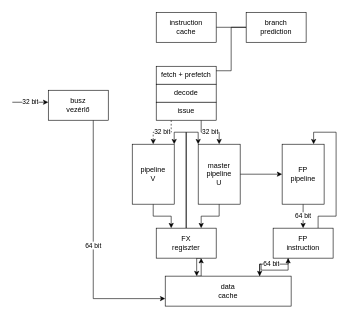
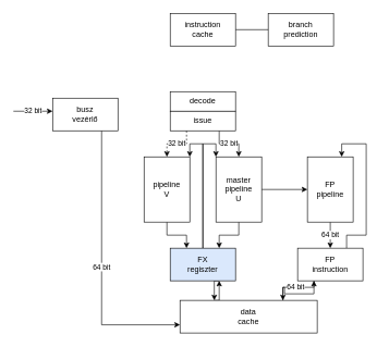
  <mxCell id="0" />
  <mxCell id="1" parent="0" />
- <mxCell id="2" value="fetch + prefetch" style="rounded=0;whiteSpace=wrap;html=1;" vertex="1" parent="1"><mxGeometry x="260" y="110" width="100" height="30" as="geometry" /></mxCell>
- <mxCell id="3" style="edgeStyle=orthogonalEdgeStyle;rounded=0;orthogonalLoop=1;jettySize=auto;html=1;entryX=1;entryY=0.25;entryDx=0;entryDy=0;endArrow=none;endFill=0;" edge="1" parent="1" source="4" target="2"><mxGeometry relative="1" as="geometry" /></mxCell>
  <mxCell id="4" value="&lt;div&gt;branch&lt;/div&gt;&lt;div&gt;prediction&lt;br&gt;&lt;/div&gt;" style="rounded=0;whiteSpace=wrap;html=1;" vertex="1" parent="1"><mxGeometry x="410" y="20" width="100" height="50" as="geometry" /></mxCell>
  <mxCell id="5" style="edgeStyle=orthogonalEdgeStyle;rounded=0;orthogonalLoop=1;jettySize=auto;html=1;exitX=1;exitY=0.5;exitDx=0;exitDy=0;entryX=0;entryY=0.5;entryDx=0;entryDy=0;endArrow=none;endFill=0;" edge="1" parent="1" source="6" target="4"><mxGeometry relative="1" as="geometry" /></mxCell>
  <mxCell id="6" value="&lt;div&gt;instruction&lt;/div&gt;&lt;div&gt;cache&lt;br&gt;&lt;/div&gt;" style="rounded=0;whiteSpace=wrap;html=1;" vertex="1" parent="1"><mxGeometry x="260" y="20" width="100" height="50" as="geometry" /></mxCell>
  <mxCell id="7" value="decode" style="rounded=0;whiteSpace=wrap;html=1;" vertex="1" parent="1"><mxGeometry x="260" y="140" width="100" height="30" as="geometry" /></mxCell>
  <mxCell id="8" value="32 bit" style="edgeStyle=orthogonalEdgeStyle;rounded=0;orthogonalLoop=1;jettySize=auto;html=1;exitX=0.25;exitY=1;exitDx=0;exitDy=0;entryX=0.5;entryY=0;entryDx=0;entryDy=0;dashed=1;" edge="1" parent="1" source="10" target="12"><mxGeometry relative="1" as="geometry" /></mxCell>
  <mxCell id="9" value="32 bit" style="edgeStyle=orthogonalEdgeStyle;rounded=0;orthogonalLoop=1;jettySize=auto;html=1;exitX=0.75;exitY=1;exitDx=0;exitDy=0;" edge="1" parent="1" source="10" target="15"><mxGeometry relative="1" as="geometry" /></mxCell>
  <mxCell id="10" value="issue" style="rounded=0;whiteSpace=wrap;html=1;" vertex="1" parent="1"><mxGeometry x="260" y="170" width="100" height="30" as="geometry" /></mxCell>
  <mxCell id="11" style="edgeStyle=orthogonalEdgeStyle;rounded=0;orthogonalLoop=1;jettySize=auto;html=1;exitX=0.5;exitY=1;exitDx=0;exitDy=0;entryX=0.25;entryY=0;entryDx=0;entryDy=0;" edge="1" parent="1" source="12" target="21"><mxGeometry relative="1" as="geometry" /></mxCell>
  <mxCell id="12" value="&lt;div&gt;pipeline&lt;/div&gt;&lt;div&gt;V&lt;br&gt;&lt;/div&gt;" style="rounded=0;whiteSpace=wrap;html=1;" vertex="1" parent="1"><mxGeometry x="220" y="240" width="70" height="100" as="geometry" /></mxCell>
  <mxCell id="13" style="edgeStyle=orthogonalEdgeStyle;rounded=0;orthogonalLoop=1;jettySize=auto;html=1;exitX=0.5;exitY=1;exitDx=0;exitDy=0;entryX=0.75;entryY=0;entryDx=0;entryDy=0;" edge="1" parent="1" source="15" target="21"><mxGeometry relative="1" as="geometry" /></mxCell>
  <mxCell id="14" style="edgeStyle=orthogonalEdgeStyle;rounded=0;orthogonalLoop=1;jettySize=auto;html=1;entryX=0;entryY=0.5;entryDx=0;entryDy=0;" edge="1" parent="1" source="15" target="17"><mxGeometry relative="1" as="geometry" /></mxCell>
  <mxCell id="15" value="&lt;div&gt;master&lt;/div&gt;&lt;div&gt;pipeline&lt;/div&gt;&lt;div&gt;U&lt;br&gt;&lt;/div&gt;" style="rounded=0;whiteSpace=wrap;html=1;" vertex="1" parent="1"><mxGeometry x="330" y="240" width="70" height="100" as="geometry" /></mxCell>
  <mxCell id="16" value="64 bit" style="edgeStyle=orthogonalEdgeStyle;rounded=0;orthogonalLoop=1;jettySize=auto;html=1;exitX=0.5;exitY=1;exitDx=0;exitDy=0;entryX=0.5;entryY=0;entryDx=0;entryDy=0;" edge="1" parent="1" source="17" target="24"><mxGeometry relative="1" as="geometry" /></mxCell>
  <mxCell id="17" value="&lt;div&gt;FP&lt;/div&gt;&lt;div&gt;pipeline&lt;br&gt;&lt;/div&gt;" style="rounded=0;whiteSpace=wrap;html=1;" vertex="1" parent="1"><mxGeometry x="470" y="240" width="70" height="100" as="geometry" /></mxCell>
  <mxCell id="18" style="edgeStyle=orthogonalEdgeStyle;rounded=0;orthogonalLoop=1;jettySize=auto;html=1;exitX=0.5;exitY=0;exitDx=0;exitDy=0;entryX=1;entryY=0;entryDx=0;entryDy=0;" edge="1" parent="1" source="21" target="12"><mxGeometry relative="1" as="geometry" /></mxCell>
  <mxCell id="19" style="edgeStyle=orthogonalEdgeStyle;rounded=0;orthogonalLoop=1;jettySize=auto;html=1;exitX=0.5;exitY=0;exitDx=0;exitDy=0;entryX=0;entryY=0;entryDx=0;entryDy=0;" edge="1" parent="1" source="21" target="15"><mxGeometry relative="1" as="geometry" /></mxCell>
  <mxCell id="20" style="edgeStyle=orthogonalEdgeStyle;rounded=0;orthogonalLoop=1;jettySize=auto;html=1;exitX=0.75;exitY=1;exitDx=0;exitDy=0;entryX=0.25;entryY=0;entryDx=0;entryDy=0;" edge="1" parent="1" source="21" target="27"><mxGeometry relative="1" as="geometry" /></mxCell>
- <mxCell id="21" value="&lt;div&gt;FX&lt;/div&gt;&lt;div&gt;regiszter&lt;br&gt;&lt;/div&gt;" style="rounded=0;whiteSpace=wrap;html=1;" vertex="1" parent="1"><mxGeometry x="260" y="380" width="100" height="50" as="geometry" /></mxCell>
+ <mxCell id="21" value="&lt;div&gt;FX&lt;/div&gt;&lt;div&gt;regiszter&lt;br&gt;&lt;/div&gt;" style="rounded=0;whiteSpace=wrap;html=1;fillColor=#dae8fc;" vertex="1" parent="1"><mxGeometry x="260" y="380" width="100" height="50" as="geometry" /></mxCell>
  <mxCell id="22" style="edgeStyle=orthogonalEdgeStyle;rounded=0;orthogonalLoop=1;jettySize=auto;html=1;exitX=0.75;exitY=0;exitDx=0;exitDy=0;entryX=0.75;entryY=0;entryDx=0;entryDy=0;" edge="1" parent="1" source="24" target="17"><mxGeometry relative="1" as="geometry" /></mxCell>
  <mxCell id="23" style="edgeStyle=orthogonalEdgeStyle;rounded=0;orthogonalLoop=1;jettySize=auto;html=1;exitX=0.25;exitY=1;exitDx=0;exitDy=0;entryX=0.75;entryY=0;entryDx=0;entryDy=0;" edge="1" parent="1" source="24" target="27"><mxGeometry relative="1" as="geometry" /></mxCell>
  <mxCell id="24" value="&lt;div&gt;FP&lt;/div&gt;&lt;div&gt;instruction&lt;br&gt;&lt;/div&gt;" style="rounded=0;whiteSpace=wrap;html=1;" vertex="1" parent="1"><mxGeometry x="455" y="380" width="100" height="50" as="geometry" /></mxCell>
  <mxCell id="25" value="64 bit" style="edgeStyle=orthogonalEdgeStyle;rounded=0;orthogonalLoop=1;jettySize=auto;html=1;exitX=0.75;exitY=0;exitDx=0;exitDy=0;entryX=0.25;entryY=1;entryDx=0;entryDy=0;" edge="1" parent="1" source="27" target="24"><mxGeometry relative="1" as="geometry" /></mxCell>
  <mxCell id="26" style="edgeStyle=orthogonalEdgeStyle;rounded=0;orthogonalLoop=1;jettySize=auto;html=1;exitX=0.25;exitY=0;exitDx=0;exitDy=0;entryX=0.75;entryY=1;entryDx=0;entryDy=0;" edge="1" parent="1" source="27" target="21"><mxGeometry relative="1" as="geometry" /></mxCell>
  <mxCell id="27" value="&lt;div&gt;data&lt;/div&gt;&lt;div&gt;cache&lt;br&gt;&lt;/div&gt;" style="rounded=0;whiteSpace=wrap;html=1;" vertex="1" parent="1"><mxGeometry x="275" y="460" width="210" height="50" as="geometry" /></mxCell>
  <mxCell id="28" value="64 bit" style="edgeStyle=orthogonalEdgeStyle;rounded=0;orthogonalLoop=1;jettySize=auto;html=1;exitX=0.75;exitY=1;exitDx=0;exitDy=0;entryX=0;entryY=0.75;entryDx=0;entryDy=0;" edge="1" parent="1" source="29" target="27"><mxGeometry relative="1" as="geometry" /></mxCell>
  <mxCell id="29" value="&lt;div&gt;busz&lt;/div&gt;&lt;div&gt;vezérlő&lt;br&gt;&lt;/div&gt;" style="rounded=0;whiteSpace=wrap;html=1;" vertex="1" parent="1"><mxGeometry x="80" y="150" width="100" height="50" as="geometry" /></mxCell>
  <mxCell id="30" value="32 bit" style="endArrow=classic;html=1;" edge="1" parent="1"><mxGeometry width="50" height="50" relative="1" as="geometry"><mxPoint x="20" y="170" as="sourcePoint" /><mxPoint x="80" y="170" as="targetPoint" /></mxGeometry></mxCell>
